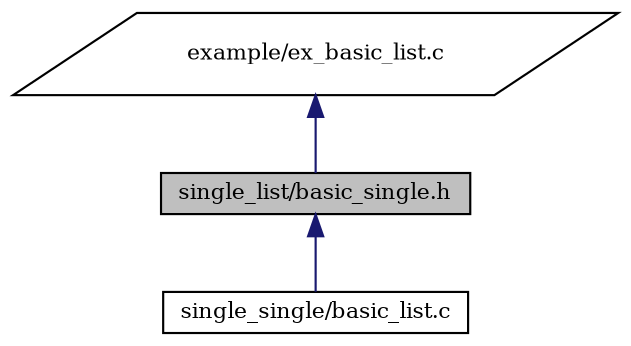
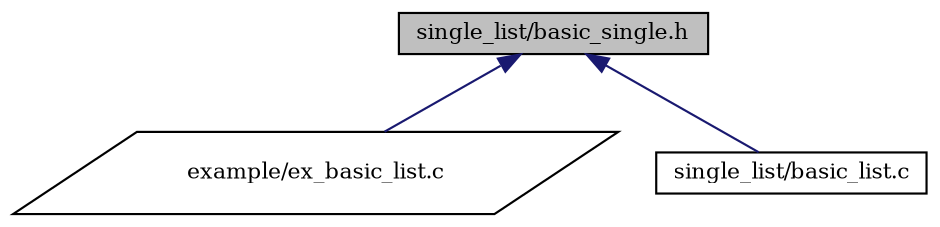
  digraph {
    fontname="DejaVu Serif"
    node [color=black fillcolor=white fontname="DejaVu Serif" fontsize=10 shape=box style=filled]
    edge [color=midnightblue dir=back fontname="DejaVu Serif" fontsize=10 labelfontname=Helvetica labelfontsize=10 style=solid]
    n1 [fillcolor=grey75 fontcolor=black height=0.2 label="single_list/basic_single.h" width=0.4]
    n2 [height=0.2 label="example/ex_basic_list.c" shape=parallelogram width=0.4]
-   n3 [height=0.2 label="single_single/basic_list.c" width=0.4]
-   n2 -> n1
+   n3 [height=0.2 label="single_list/basic_list.c" width=0.4]
+   n1 -> n2
    n1 -> n3
  }
